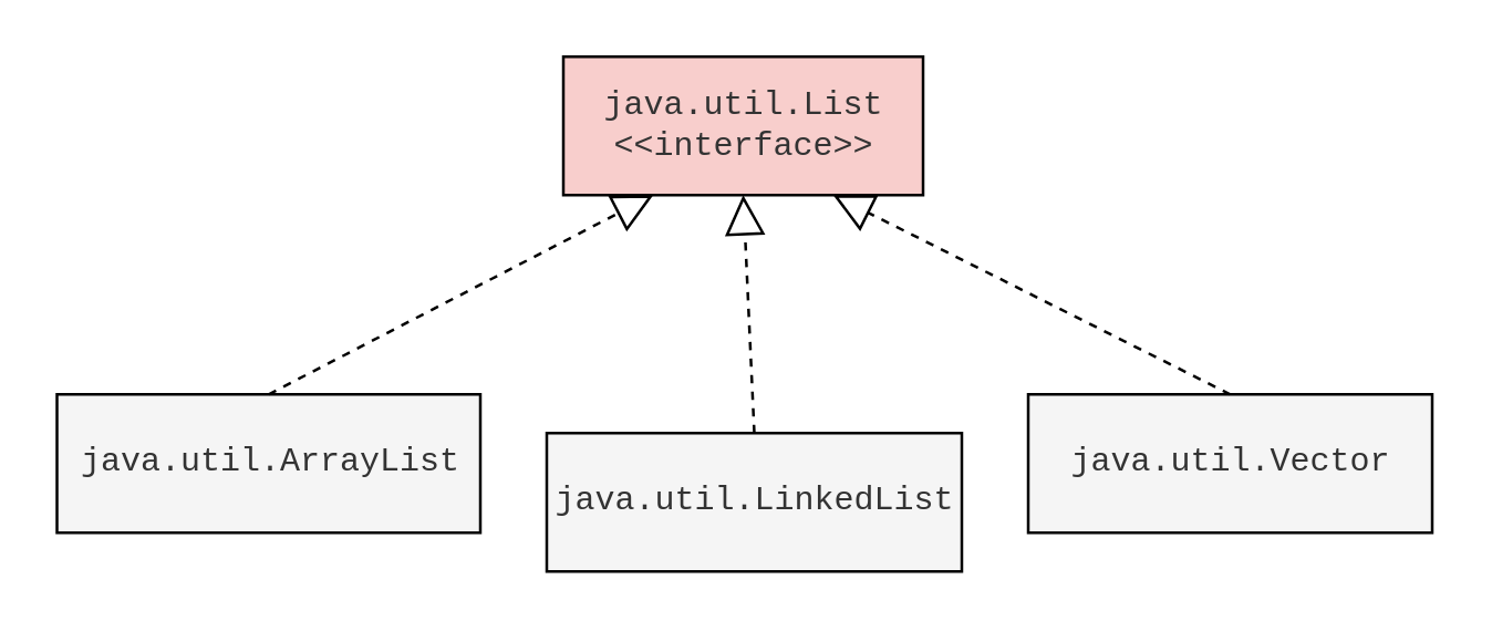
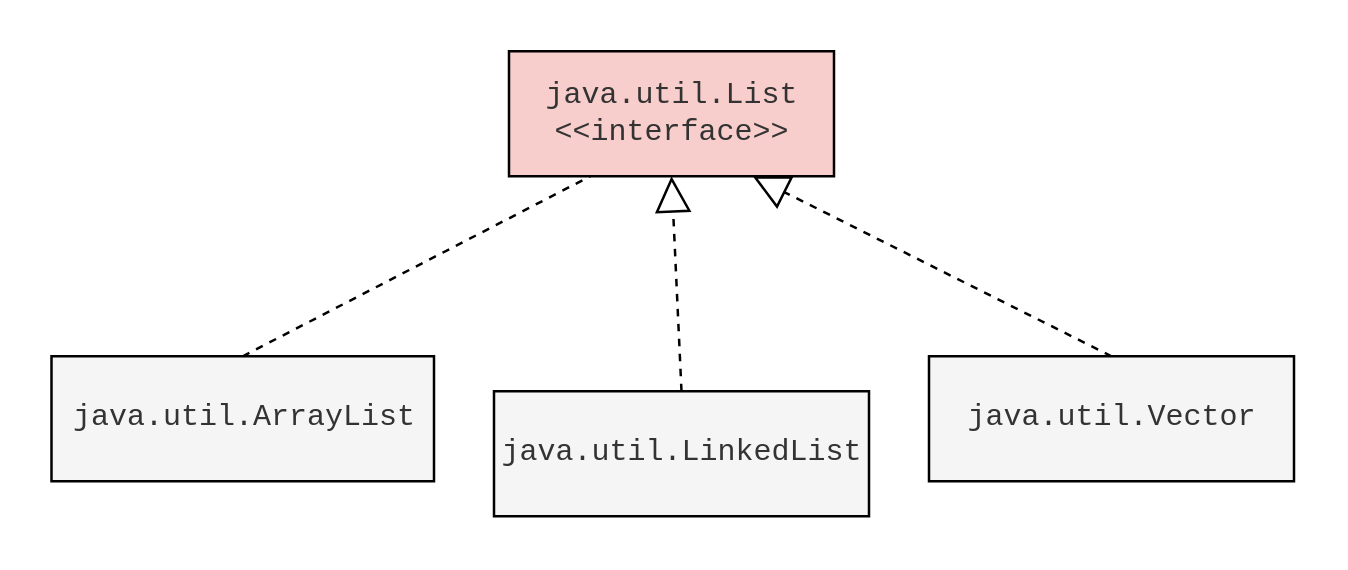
  <mxCell id="0" />
  <mxCell id="1" parent="0" />
  <mxCell id="2" value="java.util.List&lt;br&gt;&amp;lt;&amp;lt;interface&amp;gt;&amp;gt;" style="html=1;fillColor=#f8cecc;fontColor=#333333;fontFamily=Courier New;" vertex="1" parent="1"><mxGeometry x="203" y="20" width="130" height="50" as="geometry" /></mxCell>
  <mxCell id="3" value="java.util.LinkedList" style="html=1;fillColor=#f5f5f5;fontColor=#333333;fontFamily=Courier New;" vertex="1" parent="1"><mxGeometry x="197" y="156" width="150" height="50" as="geometry" /></mxCell>
  <mxCell id="4" value="java.util.ArrayList" style="html=1;fillColor=#f5f5f5;fontColor=#333333;fontFamily=Courier New;" vertex="1" parent="1"><mxGeometry x="20" y="142" width="153" height="50" as="geometry" /></mxCell>
  <mxCell id="5" value="java.util.Vector" style="html=1;fillColor=#f5f5f5;fontColor=#333333;fontFamily=Courier New;" vertex="1" parent="1"><mxGeometry x="371" y="142" width="146" height="50" as="geometry" /></mxCell>
- <mxCell id="6" value="" style="endArrow=block;dashed=1;endFill=0;endSize=12;html=1;exitX=0.5;exitY=0;exitDx=0;exitDy=0;entryX=0.25;entryY=1;entryDx=0;entryDy=0;" edge="1" parent="1" source="4" target="2"><mxGeometry width="160" relative="1" as="geometry"><mxPoint x="56" y="99" as="sourcePoint" /><mxPoint x="216" y="99" as="targetPoint" /></mxGeometry></mxCell>
+ <mxCell id="6" value="" style="endArrow=none;dashed=1;endFill=0;endSize=12;html=1;exitX=0.5;exitY=0;exitDx=0;exitDy=0;entryX=0.25;entryY=1;entryDx=0;entryDy=0;" edge="1" parent="1" source="4" target="2"><mxGeometry width="160" relative="1" as="geometry"><mxPoint x="56" y="99" as="sourcePoint" /><mxPoint x="216" y="99" as="targetPoint" /></mxGeometry></mxCell>
  <mxCell id="7" value="" style="endArrow=block;dashed=1;endFill=0;endSize=12;html=1;exitX=0.5;exitY=0;exitDx=0;exitDy=0;entryX=0.5;entryY=1;entryDx=0;entryDy=0;" edge="1" parent="1" source="3" target="2"><mxGeometry width="160" relative="1" as="geometry"><mxPoint x="43" y="150" as="sourcePoint" /><mxPoint x="205.5" y="60" as="targetPoint" /></mxGeometry></mxCell>
  <mxCell id="8" value="" style="endArrow=block;dashed=1;endFill=0;endSize=12;html=1;exitX=0.5;exitY=0;exitDx=0;exitDy=0;entryX=0.75;entryY=1;entryDx=0;entryDy=0;" edge="1" parent="1" source="5" target="2"><mxGeometry width="160" relative="1" as="geometry"><mxPoint x="53" y="160" as="sourcePoint" /><mxPoint x="215.5" y="70" as="targetPoint" /></mxGeometry></mxCell>
